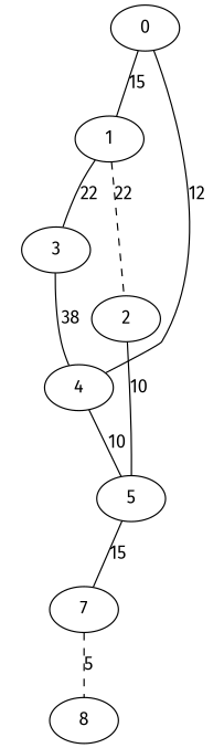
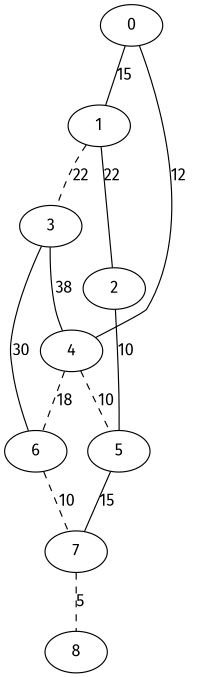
  graph {
    fontname="Fira Sans"
    node [fontname="Fira Sans"]
    edge [fontname="Fira Sans" style=solid]
+   6
    7
    8
    1
    2
    3
    5
    4
    0
+   6 -- 7 [label=10 style=dashed]
    7 -- 8 [label=5 style=dashed]
-   1 -- 2 [label=22 style=dashed]
-   1 -- 3 [label=22]
+   1 -- 2 [label=22]
+   1 -- 3 [label=22 style=dashed]
    2 -- 5 [label=10]
+   3 -- 6 [label=30]
    3 -- 4 [label=38]
    5 -- 7 [label=15]
-   4 -- 5 [label=10]
+   4 -- 6 [label=18 style=dashed]
+   4 -- 5 [label=10 style=dashed]
    0 -- 1 [label=15]
    0 -- 4 [label=12]
  }
